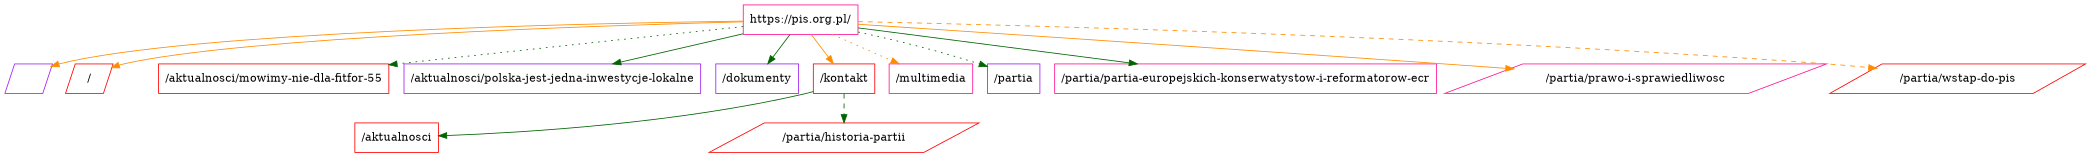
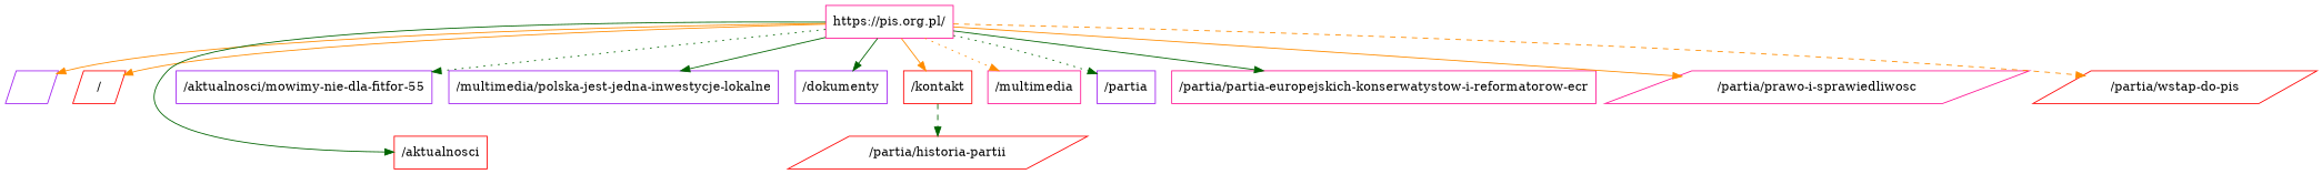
  digraph {
    node [color=purple shape=box]
    edge [color=darkgreen style=solid]
    n1 [color=deeppink label="https://pis.org.pl/"]
    "" [shape=parallelogram]
    n3 [color=red label="/" shape=parallelogram]
    n4 [color=red label="/aktualnosci"]
-   n5 [color=red label="/aktualnosci/mowimy-nie-dla-fitfor-55"]
-   n6 [label="/aktualnosci/polska-jest-jedna-inwestycje-lokalne"]
+   n5 [label="/aktualnosci/mowimy-nie-dla-fitfor-55"]
+   n6 [label="/multimedia/polska-jest-jedna-inwestycje-lokalne"]
    n7 [label="/dokumenty"]
    n8 [color=red label="/kontakt"]
    n9 [color=deeppink label="/multimedia"]
    n10 [label="/partia"]
    n11 [color=deeppink label="/partia/partia-europejskich-konserwatystow-i-reformatorow-ecr"]
    n12 [color=deeppink label="/partia/prawo-i-sprawiedliwosc" shape=parallelogram]
    n13 [color=red label="/partia/wstap-do-pis" shape=parallelogram]
    n14 [color=red label="/partia/historia-partii" shape=parallelogram]
    n1 -> "" [color=darkorange]
    n1 -> n3 [color=darkorange]
-   n8 -> n4
+   n1 -> n4
    n1 -> n5 [style=dotted]
    n1 -> n6
    n1 -> n7
    n1 -> n8 [color=darkorange]
    n1 -> n9 [color=darkorange style=dotted]
    n1 -> n10 [style=dotted]
    n1 -> n11
    n1 -> n12 [color=darkorange]
    n1 -> n13 [color=darkorange style=dashed]
    n8 -> n14 [style=dashed]
  }
